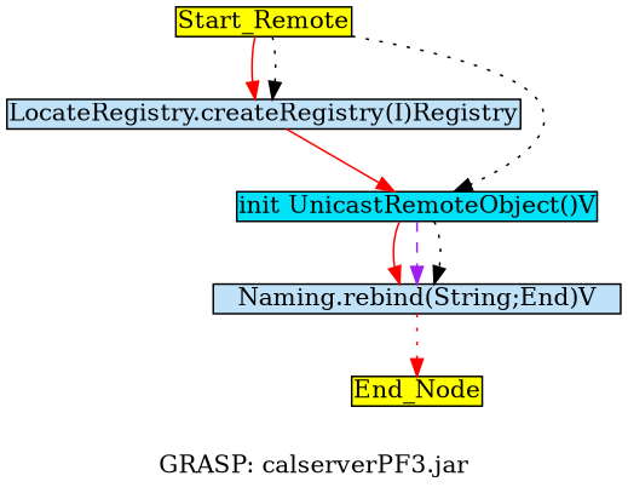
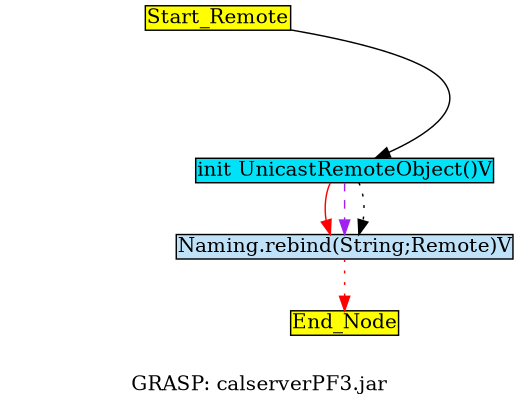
  digraph {
    label="GRASP: calserverPF3.jar"
    node [fillcolor=yellow margin=0.02 shape=box style=filled]
    edge [color=red style=dotted]
    n1 [height=0 label=Start_Remote width=0]
-   "LocateRegistry.createRegistry(I)Registry" [fillcolor="#c0e2f8" height=0 width=0]
    "init UnicastRemoteObject()V" [fillcolor="#00e2f8" height=0 width=0]
-   "Naming.rebind(String;Remote)V" [fillcolor="#c0e2f8" height=0 width=0 label="Naming.rebind(String;End)V"]
+   "Naming.rebind(String;Remote)V" [fillcolor="#c0e2f8" height=0 width=0]
    End_Node [height=0 width=0]
-   n1 -> "LocateRegistry.createRegistry(I)Registry" [style=solid]
-   n1 -> "LocateRegistry.createRegistry(I)Registry" [color=black]
-   n1 -> "init UnicastRemoteObject()V" [color=black]
-   "LocateRegistry.createRegistry(I)Registry" -> "init UnicastRemoteObject()V" [style=solid]
+   n1 -> "init UnicastRemoteObject()V" [color=black style=solid]
    "init UnicastRemoteObject()V" -> "Naming.rebind(String;Remote)V" [style=solid]
    "init UnicastRemoteObject()V" -> "Naming.rebind(String;Remote)V" [color=purple style=dashed]
    "init UnicastRemoteObject()V" -> "Naming.rebind(String;Remote)V" [color=black]
    "Naming.rebind(String;Remote)V" -> End_Node
  }
